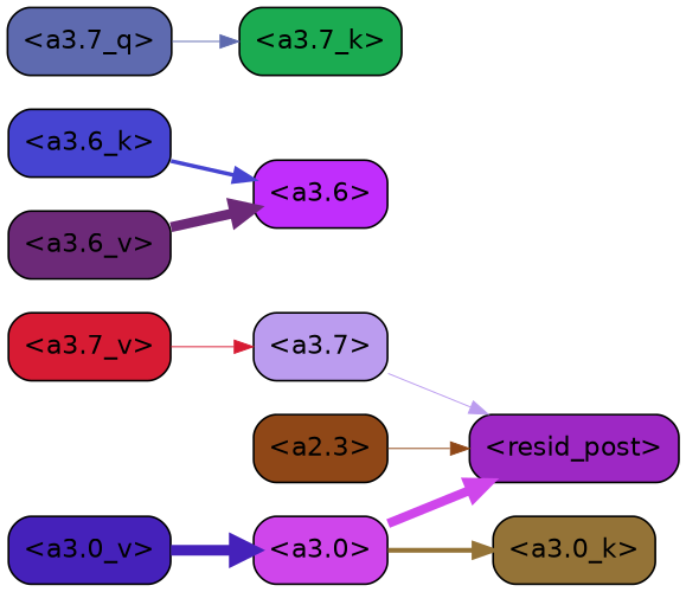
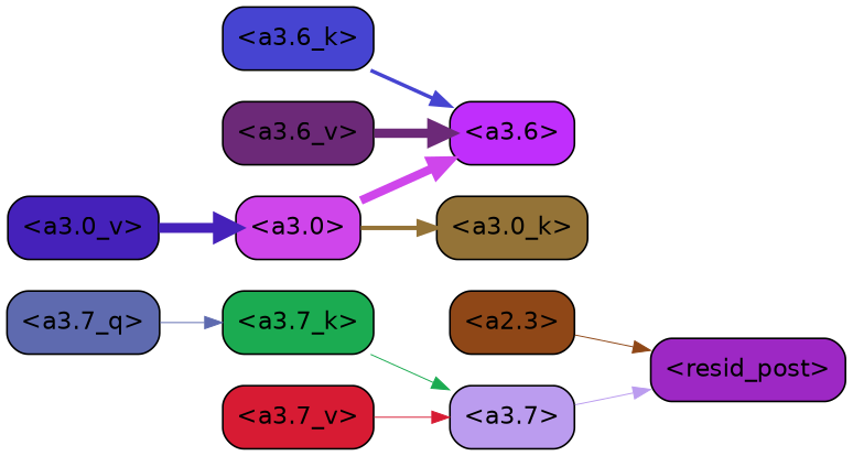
  strict digraph {
    fontname="DejaVu Sans"
    rankdir=LR
    splines=true
    node [color=black fontname="DejaVu Sans" shape=box style="filled, rounded"]
    edge [fontname="DejaVu Sans" penwidth=0.6]
    "<a3.7>" [fillcolor="#bb9cef"]
    "<resid_post>" [fillcolor="#9d28c4"]
    "<a3.6>" [fillcolor="#c02efc"]
    "<a3.0>" [fillcolor="#cf46eb"]
    "<a3.0_k>" [fillcolor="#947337"]
    "<a2.3>" [fillcolor="#8f4717"]
    "<a3.7_q>" [fillcolor="#5e6aaf"]
    "<a3.7_k>" [fillcolor="#1bab51"]
    "<a3.6_k>" [fillcolor="#4644d1"]
    "<a3.7_v>" [fillcolor="#d71b33"]
    "<a3.6_v>" [fillcolor="#6c2978"]
    "<a3.0_v>" [fillcolor="#4521ba"]
    "<a3.7>" -> "<resid_post>" [color="#bb9cef"]
-   "<a3.0>" -> "<resid_post>" [color="#cf46eb" penwidth=4.904066681861877]
+   "<a3.0>" -> "<a3.6>" [color="#cf46eb" penwidth=4.904066681861877]
    "<a3.0>" -> "<a3.0_k>" [color="#947337" penwidth=2.520303964614868]
    "<a2.3>" -> "<resid_post>" [color="#8f4717"]
    "<a3.7_q>" -> "<a3.7_k>" [color="#5e6aaf"]
+   "<a3.7_k>" -> "<a3.7>" [color="#1bab51"]
    "<a3.6_k>" -> "<a3.6>" [color="#4644d1" penwidth=2.13908451795578]
    "<a3.7_v>" -> "<a3.7>" [color="#d71b33"]
    "<a3.6_v>" -> "<a3.6>" [color="#6c2978" penwidth=5.297133803367615]
    "<a3.0_v>" -> "<a3.0>" [color="#4521ba" penwidth=5.680712580680847]
  }
